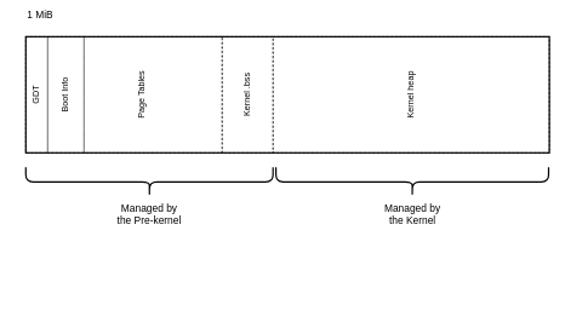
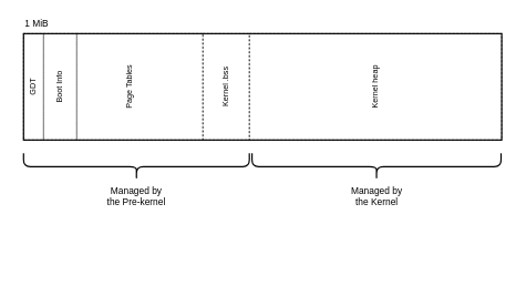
  <mxCell id="0" />
  <mxCell id="1" parent="0" />
  <mxCell id="2" value="" style="rounded=0;whiteSpace=wrap;html=1;strokeWidth=2;" vertex="1" parent="1"><mxGeometry x="35" y="50" width="720" height="160" as="geometry" /></mxCell>
- <mxCell id="3" value="1 MiB" style="text;html=1;align=left;verticalAlign=middle;whiteSpace=wrap;rounded=0;fontSize=14;" vertex="1" parent="1"><mxGeometry x="35" y="5" width="60" height="30" as="geometry" /></mxCell>
+ <mxCell id="3" value="1 MiB" style="text;html=1;align=left;verticalAlign=middle;whiteSpace=wrap;rounded=0;fontSize=14;" vertex="1" parent="1"><mxGeometry x="35" y="20" width="60" height="30" as="geometry" /></mxCell>
  <mxCell id="4" value="" style="rounded=0;whiteSpace=wrap;html=1;fillColor=none;strokeColor=default;dashed=1;" vertex="1" parent="1"><mxGeometry x="35" y="50" width="30" height="160" as="geometry" /></mxCell>
  <mxCell id="5" value="GDT" style="text;html=1;align=center;verticalAlign=middle;whiteSpace=wrap;rounded=0;rotation=-90;" vertex="1" parent="1"><mxGeometry x="20" y="115" width="60" height="30" as="geometry" /></mxCell>
  <mxCell id="6" value="" style="rounded=0;whiteSpace=wrap;html=1;fillColor=none;strokeColor=default;dashed=1;" vertex="1" parent="1"><mxGeometry x="65" y="50" width="50" height="160" as="geometry" /></mxCell>
  <mxCell id="7" value="Boot Info" style="text;html=1;align=center;verticalAlign=middle;whiteSpace=wrap;rounded=0;rotation=-90;" vertex="1" parent="1"><mxGeometry x="60" y="115" width="60" height="30" as="geometry" /></mxCell>
  <mxCell id="8" value="" style="rounded=0;whiteSpace=wrap;html=1;fillColor=none;strokeColor=default;dashed=1;" vertex="1" parent="1"><mxGeometry x="115" y="50" width="190" height="160" as="geometry" /></mxCell>
  <mxCell id="9" value="Page Tables" style="text;html=1;align=center;verticalAlign=middle;whiteSpace=wrap;rounded=0;rotation=-90;" vertex="1" parent="1"><mxGeometry x="155" y="115" width="80" height="30" as="geometry" /></mxCell>
  <mxCell id="10" value="" style="rounded=0;whiteSpace=wrap;html=1;fillColor=none;strokeColor=default;dashed=1;" vertex="1" parent="1"><mxGeometry x="305" y="50" width="70" height="160" as="geometry" /></mxCell>
  <mxCell id="11" value="Kernel .bss" style="text;html=1;align=center;verticalAlign=middle;whiteSpace=wrap;rounded=0;rotation=-90;" vertex="1" parent="1"><mxGeometry x="300" y="115" width="80" height="30" as="geometry" /></mxCell>
  <mxCell id="12" value="" style="rounded=0;whiteSpace=wrap;html=1;fillColor=none;strokeColor=default;dashed=1;" vertex="1" parent="1"><mxGeometry x="375" y="50" width="380" height="160" as="geometry" /></mxCell>
  <mxCell id="13" value="Kernel heap" style="text;html=1;align=center;verticalAlign=middle;whiteSpace=wrap;rounded=0;rotation=-90;" vertex="1" parent="1"><mxGeometry x="525" y="115" width="80" height="30" as="geometry" /></mxCell>
  <mxCell id="14" value="" style="shape=curlyBracket;whiteSpace=wrap;html=1;rounded=1;flipH=1;labelPosition=right;verticalLabelPosition=middle;align=left;verticalAlign=middle;rotation=90;strokeWidth=2;" vertex="1" parent="1"><mxGeometry x="185" y="80" width="40" height="340" as="geometry" /></mxCell>
  <mxCell id="15" value="Managed by the Pre-kernel" style="text;html=1;align=center;verticalAlign=middle;whiteSpace=wrap;rounded=0;fontSize=14;" vertex="1" parent="1"><mxGeometry x="155" y="280" width="100" height="30" as="geometry" /></mxCell>
  <mxCell id="16" value="" style="shape=curlyBracket;whiteSpace=wrap;html=1;rounded=1;flipH=1;labelPosition=right;verticalLabelPosition=middle;align=left;verticalAlign=middle;rotation=90;strokeWidth=2;" vertex="1" parent="1"><mxGeometry x="546.5" y="62.5" width="40" height="375" as="geometry" /></mxCell>
  <mxCell id="17" value="Managed by the Kernel" style="text;html=1;align=center;verticalAlign=middle;whiteSpace=wrap;rounded=0;fontSize=14;" vertex="1" parent="1"><mxGeometry x="516.5" y="280" width="100" height="30" as="geometry" /></mxCell>
